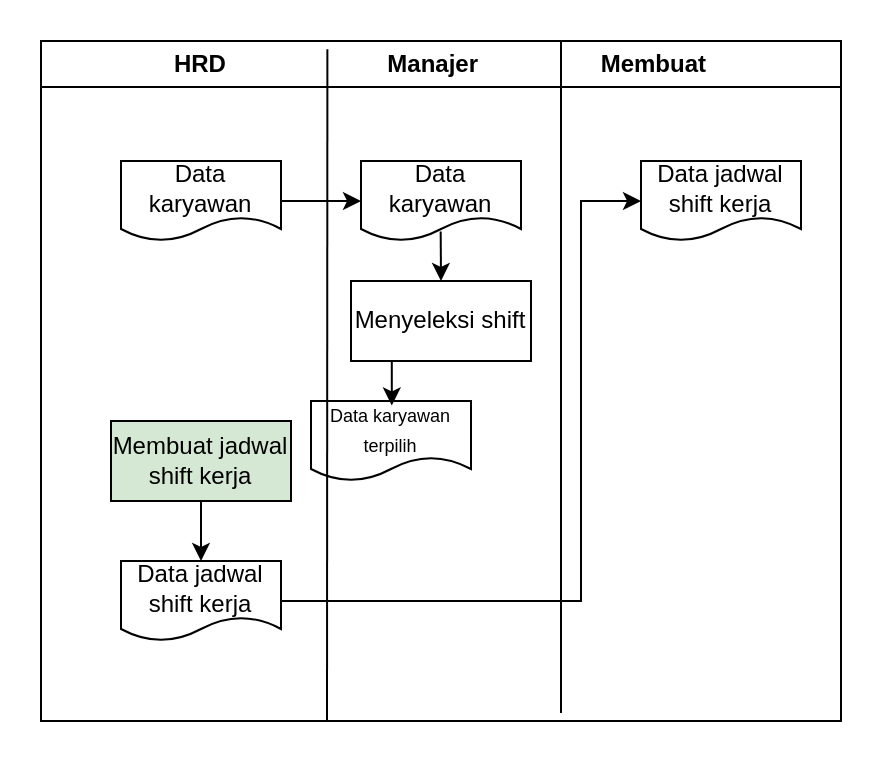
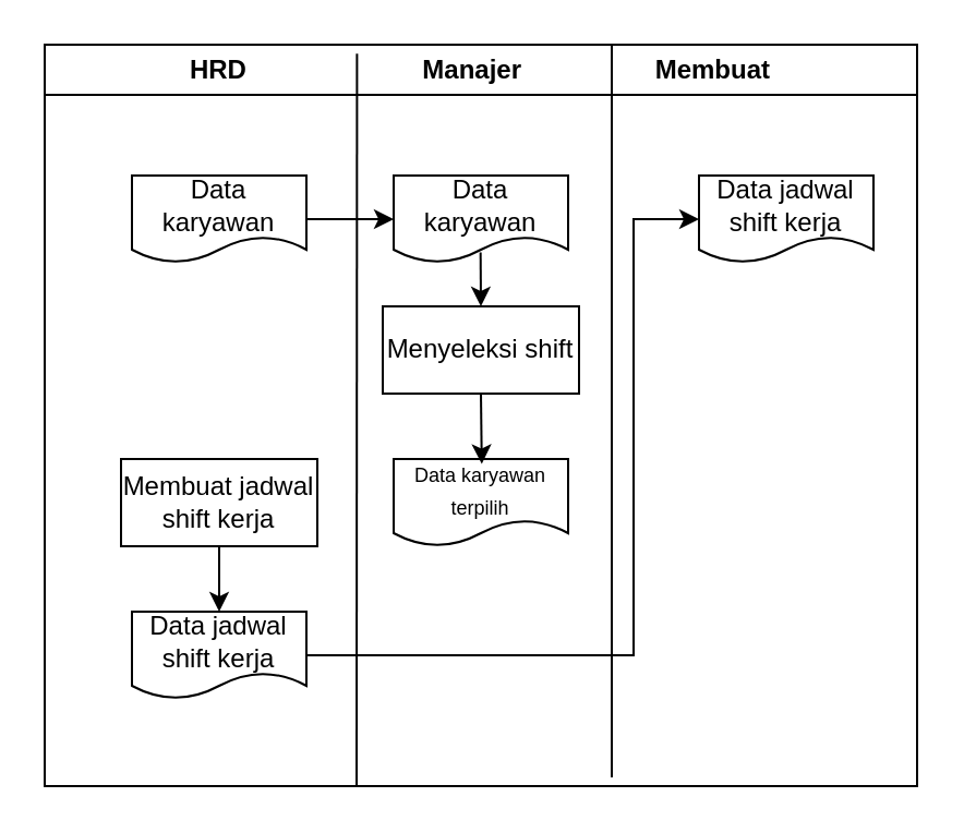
  <mxCell id="0" />
  <mxCell id="1" parent="0" />
  <mxCell id="2" value="HRD&lt;span style=&quot;white-space: pre;&quot;&gt;&#09;&lt;/span&gt;&lt;span style=&quot;white-space: pre;&quot;&gt;&#09;&lt;/span&gt;&lt;span style=&quot;white-space: pre;&quot;&gt;&#09;&lt;/span&gt;Manajer&lt;span style=&quot;white-space: pre;&quot;&gt;&#09;&lt;/span&gt;&lt;span style=&quot;white-space: pre;&quot;&gt;&#09;&lt;/span&gt;&lt;span style=&quot;white-space: pre;&quot;&gt;&#09;&lt;/span&gt;Membuat" style="swimlane;whiteSpace=wrap;html=1;startSize=23;" vertex="1" parent="1"><mxGeometry x="20" y="20" width="400" height="340" as="geometry"><mxRectangle x="170" y="30" width="140" height="30" as="alternateBounds" /></mxGeometry></mxCell>
  <mxCell id="3" value="Data karyawan" style="shape=document;whiteSpace=wrap;html=1;boundedLbl=1;" vertex="1" parent="2"><mxGeometry x="160" y="60" width="80" height="40" as="geometry" /></mxCell>
  <mxCell id="4" style="edgeStyle=orthogonalEdgeStyle;rounded=0;orthogonalLoop=1;jettySize=auto;html=1;exitX=1;exitY=0.5;exitDx=0;exitDy=0;entryX=0;entryY=0.5;entryDx=0;entryDy=0;" edge="1" parent="2" source="5" target="3"><mxGeometry relative="1" as="geometry" /></mxCell>
  <mxCell id="5" value="Data karyawan" style="shape=document;whiteSpace=wrap;html=1;boundedLbl=1;" vertex="1" parent="2"><mxGeometry x="40" y="60" width="80" height="40" as="geometry" /></mxCell>
  <mxCell id="6" value="Menyeleksi shift" style="rounded=0;whiteSpace=wrap;html=1;" vertex="1" parent="2"><mxGeometry x="155" y="120" width="90" height="40" as="geometry" /></mxCell>
- <mxCell id="7" value="&lt;font style=&quot;font-size: 9px;&quot;&gt;Data karyawan terpilih&lt;br&gt;&lt;/font&gt;" style="shape=document;whiteSpace=wrap;html=1;boundedLbl=1;" vertex="1" parent="2"><mxGeometry x="135" y="180" width="80" height="40" as="geometry" /></mxCell>
+ <mxCell id="7" value="&lt;font style=&quot;font-size: 9px;&quot;&gt;Data karyawan terpilih&lt;br&gt;&lt;/font&gt;" style="shape=document;whiteSpace=wrap;html=1;boundedLbl=1;" vertex="1" parent="2"><mxGeometry x="160" y="190" width="80" height="40" as="geometry" /></mxCell>
  <mxCell id="8" style="edgeStyle=orthogonalEdgeStyle;rounded=0;orthogonalLoop=1;jettySize=auto;html=1;exitX=0.5;exitY=1;exitDx=0;exitDy=0;" edge="1" parent="2" source="9" target="11"><mxGeometry relative="1" as="geometry" /></mxCell>
- <mxCell id="9" value="Membuat jadwal shift kerja" style="rounded=0;whiteSpace=wrap;html=1;fillColor=#d5e8d4;" vertex="1" parent="2"><mxGeometry x="35" y="190" width="90" height="40" as="geometry" /></mxCell>
+ <mxCell id="9" value="Membuat jadwal shift kerja" style="rounded=0;whiteSpace=wrap;html=1;" vertex="1" parent="2"><mxGeometry x="35" y="190" width="90" height="40" as="geometry" /></mxCell>
  <mxCell id="10" style="edgeStyle=orthogonalEdgeStyle;rounded=0;orthogonalLoop=1;jettySize=auto;html=1;exitX=1;exitY=0.5;exitDx=0;exitDy=0;entryX=0;entryY=0.5;entryDx=0;entryDy=0;" edge="1" parent="2" source="11" target="12"><mxGeometry relative="1" as="geometry"><Array as="points"><mxPoint x="270" y="280" /><mxPoint x="270" y="80" /></Array></mxGeometry></mxCell>
  <mxCell id="11" value="Data jadwal shift kerja" style="shape=document;whiteSpace=wrap;html=1;boundedLbl=1;" vertex="1" parent="2"><mxGeometry x="40" y="260" width="80" height="40" as="geometry" /></mxCell>
  <mxCell id="12" value="Data jadwal shift kerja" style="shape=document;whiteSpace=wrap;html=1;boundedLbl=1;" vertex="1" parent="2"><mxGeometry x="300" y="60" width="80" height="40" as="geometry" /></mxCell>
  <mxCell id="13" style="edgeStyle=orthogonalEdgeStyle;rounded=0;orthogonalLoop=1;jettySize=auto;html=1;exitX=0.498;exitY=0.882;exitDx=0;exitDy=0;entryX=0.5;entryY=0;entryDx=0;entryDy=0;exitPerimeter=0;" edge="1" parent="2" source="3" target="6"><mxGeometry relative="1" as="geometry" /></mxCell>
  <mxCell id="14" style="edgeStyle=orthogonalEdgeStyle;rounded=0;orthogonalLoop=1;jettySize=auto;html=1;exitX=0.5;exitY=1;exitDx=0;exitDy=0;entryX=0.505;entryY=0.056;entryDx=0;entryDy=0;entryPerimeter=0;" edge="1" parent="2" source="6" target="7"><mxGeometry relative="1" as="geometry" /></mxCell>
  <mxCell id="15" value="" style="endArrow=none;html=1;rounded=0;entryX=0.358;entryY=0.012;entryDx=0;entryDy=0;entryPerimeter=0;" edge="1" parent="2" target="2"><mxGeometry width="50" height="50" relative="1" as="geometry"><mxPoint x="143" y="340" as="sourcePoint" /><mxPoint x="160" y="10" as="targetPoint" /></mxGeometry></mxCell>
  <mxCell id="16" value="" style="endArrow=none;html=1;rounded=0;entryX=0.358;entryY=0.012;entryDx=0;entryDy=0;entryPerimeter=0;" edge="1" parent="1"><mxGeometry width="50" height="50" relative="1" as="geometry"><mxPoint x="280" y="356" as="sourcePoint" /><mxPoint x="280" y="20" as="targetPoint" /></mxGeometry></mxCell>
